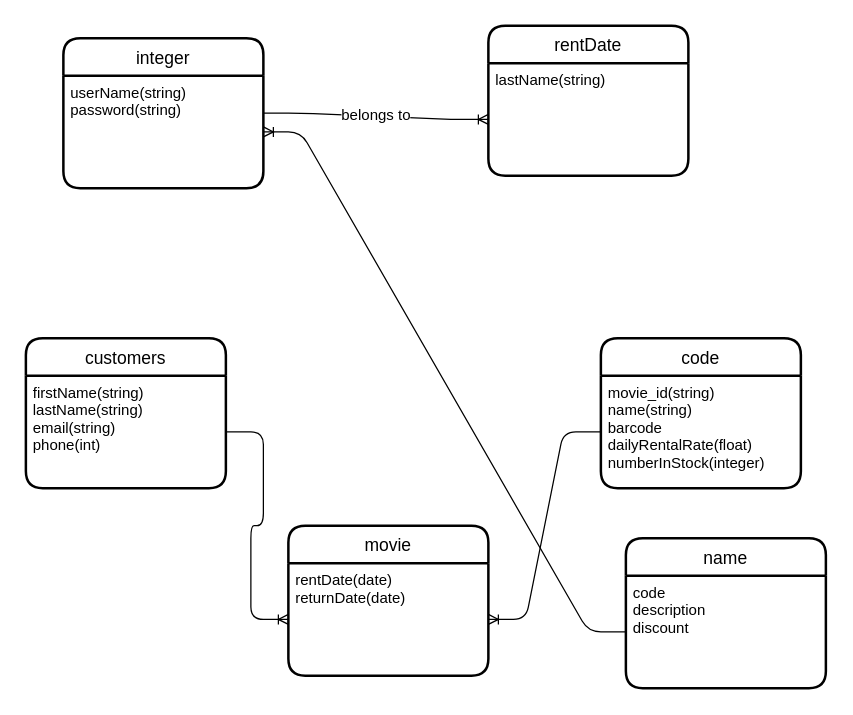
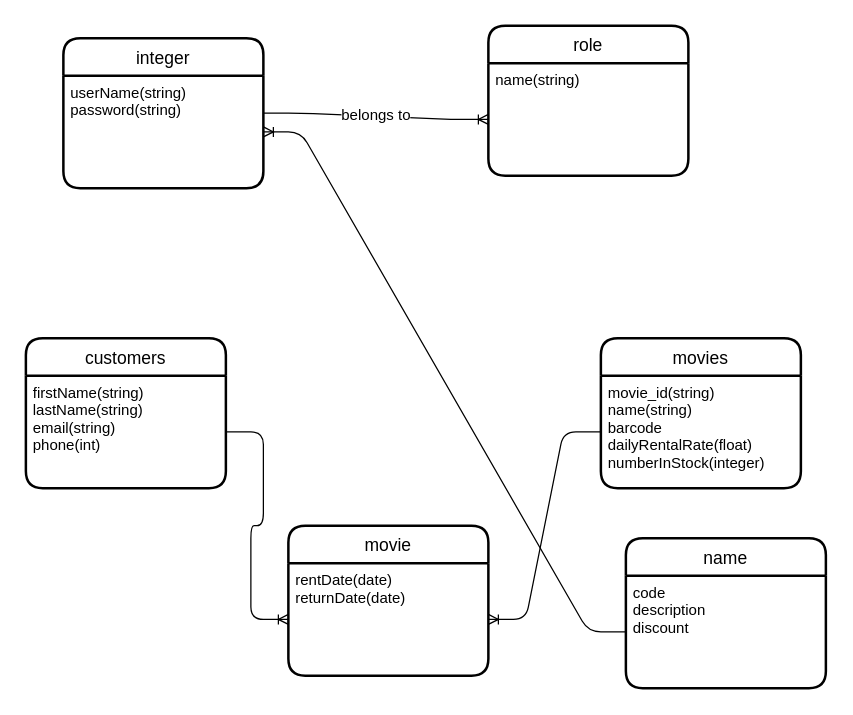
  <mxCell id="0" />
  <mxCell id="1" parent="0" />
  <mxCell id="2" value="customers" style="swimlane;childLayout=stackLayout;horizontal=1;startSize=30;horizontalStack=0;rounded=1;fontSize=14;fontStyle=0;strokeWidth=2;resizeParent=0;resizeLast=1;shadow=0;dashed=0;align=center;" parent="1" vertex="1"><mxGeometry x="20" y="270" width="160" height="120" as="geometry" /></mxCell>
  <mxCell id="3" value="firstName(string)&#10;lastName(string)&#10;email(string)&#10;phone(int)" style="align=left;strokeColor=none;fillColor=none;spacingLeft=4;fontSize=12;verticalAlign=top;resizable=0;rotatable=0;part=1;" parent="2" vertex="1"><mxGeometry y="30" width="160" height="90" as="geometry" /></mxCell>
- <mxCell id="4" value="code" style="swimlane;childLayout=stackLayout;horizontal=1;startSize=30;horizontalStack=0;rounded=1;fontSize=14;fontStyle=0;strokeWidth=2;resizeParent=0;resizeLast=1;shadow=0;dashed=0;align=center;" parent="1" vertex="1"><mxGeometry x="480" y="270" width="160" height="120" as="geometry" /></mxCell>
+ <mxCell id="4" value="movies" style="swimlane;childLayout=stackLayout;horizontal=1;startSize=30;horizontalStack=0;rounded=1;fontSize=14;fontStyle=0;strokeWidth=2;resizeParent=0;resizeLast=1;shadow=0;dashed=0;align=center;" parent="1" vertex="1"><mxGeometry x="480" y="270" width="160" height="120" as="geometry" /></mxCell>
  <mxCell id="5" value="movie_id(string)&#10;name(string)&#10;barcode&#10;dailyRentalRate(float)&#10;numberInStock(integer)" style="align=left;strokeColor=none;fillColor=none;spacingLeft=4;fontSize=12;verticalAlign=top;resizable=0;rotatable=0;part=1;" parent="4" vertex="1"><mxGeometry y="30" width="160" height="90" as="geometry" /></mxCell>
  <mxCell id="6" value="movie" style="swimlane;childLayout=stackLayout;horizontal=1;startSize=30;horizontalStack=0;rounded=1;fontSize=14;fontStyle=0;strokeWidth=2;resizeParent=0;resizeLast=1;shadow=0;dashed=0;align=center;" parent="1" vertex="1"><mxGeometry x="230" y="420" width="160" height="120" as="geometry" /></mxCell>
  <mxCell id="7" value="rentDate(date)&#10;returnDate(date)&#10;" style="align=left;strokeColor=none;fillColor=none;spacingLeft=4;fontSize=12;verticalAlign=top;resizable=0;rotatable=0;part=1;" parent="6" vertex="1"><mxGeometry y="30" width="160" height="90" as="geometry" /></mxCell>
  <mxCell id="8" value="" style="edgeStyle=entityRelationEdgeStyle;fontSize=12;html=1;endArrow=ERoneToMany;entryX=0;entryY=0.5;entryDx=0;entryDy=0;" parent="1" source="3" target="7" edge="1"><mxGeometry width="100" height="100" relative="1" as="geometry"><mxPoint x="80" y="140" as="sourcePoint" /><mxPoint x="180" y="40" as="targetPoint" /></mxGeometry></mxCell>
  <mxCell id="9" value="" style="edgeStyle=entityRelationEdgeStyle;fontSize=12;html=1;endArrow=ERoneToMany;entryX=1;entryY=0.5;entryDx=0;entryDy=0;" parent="1" source="5" target="7" edge="1"><mxGeometry width="100" height="100" relative="1" as="geometry"><mxPoint x="320" y="320" as="sourcePoint" /><mxPoint x="420" y="220" as="targetPoint" /></mxGeometry></mxCell>
  <mxCell id="10" value="integer" style="swimlane;childLayout=stackLayout;horizontal=1;startSize=30;horizontalStack=0;rounded=1;fontSize=14;fontStyle=0;strokeWidth=2;resizeParent=0;resizeLast=1;shadow=0;dashed=0;align=center;" vertex="1" parent="1"><mxGeometry x="50" y="30" width="160" height="120" as="geometry" /></mxCell>
  <mxCell id="11" value="userName(string)&#10;password(string)" style="align=left;strokeColor=none;fillColor=none;spacingLeft=4;fontSize=12;verticalAlign=top;resizable=0;rotatable=0;part=1;" vertex="1" parent="10"><mxGeometry y="30" width="160" height="90" as="geometry" /></mxCell>
- <mxCell id="12" value="rentDate" style="swimlane;childLayout=stackLayout;horizontal=1;startSize=30;horizontalStack=0;rounded=1;fontSize=14;fontStyle=0;strokeWidth=2;resizeParent=0;resizeLast=1;shadow=0;dashed=0;align=center;" vertex="1" parent="1"><mxGeometry x="390" y="20" width="160" height="120" as="geometry" /></mxCell>
- <mxCell id="13" value="lastName(string)" style="align=left;strokeColor=none;fillColor=none;spacingLeft=4;fontSize=12;verticalAlign=top;resizable=0;rotatable=0;part=1;" vertex="1" parent="12"><mxGeometry y="30" width="160" height="90" as="geometry" /></mxCell>
+ <mxCell id="12" value="role" style="swimlane;childLayout=stackLayout;horizontal=1;startSize=30;horizontalStack=0;rounded=1;fontSize=14;fontStyle=0;strokeWidth=2;resizeParent=0;resizeLast=1;shadow=0;dashed=0;align=center;" vertex="1" parent="1"><mxGeometry x="390" y="20" width="160" height="120" as="geometry" /></mxCell>
+ <mxCell id="13" value="name(string)" style="align=left;strokeColor=none;fillColor=none;spacingLeft=4;fontSize=12;verticalAlign=top;resizable=0;rotatable=0;part=1;" vertex="1" parent="12"><mxGeometry y="30" width="160" height="90" as="geometry" /></mxCell>
  <mxCell id="14" value="belongs to" style="edgeStyle=entityRelationEdgeStyle;fontSize=12;html=1;endArrow=ERoneToMany;entryX=0;entryY=0.5;entryDx=0;entryDy=0;" edge="1" parent="1" target="13"><mxGeometry width="100" height="100" relative="1" as="geometry"><mxPoint x="210" y="90" as="sourcePoint" /><mxPoint x="310" y="-10" as="targetPoint" /></mxGeometry></mxCell>
  <mxCell id="15" value="name" style="swimlane;childLayout=stackLayout;horizontal=1;startSize=30;horizontalStack=0;rounded=1;fontSize=14;fontStyle=0;strokeWidth=2;resizeParent=0;resizeLast=1;shadow=0;dashed=0;align=center;" vertex="1" parent="1"><mxGeometry x="500" y="430" width="160" height="120" as="geometry" /></mxCell>
  <mxCell id="16" value="code&#10;description&#10;discount" style="align=left;strokeColor=none;fillColor=none;spacingLeft=4;fontSize=12;verticalAlign=top;resizable=0;rotatable=0;part=1;" vertex="1" parent="15"><mxGeometry y="30" width="160" height="90" as="geometry" /></mxCell>
  <mxCell id="17" value="" style="edgeStyle=entityRelationEdgeStyle;fontSize=12;html=1;endArrow=ERoneToMany;exitX=0;exitY=0.5;exitDx=0;exitDy=0;" edge="1" parent="1" source="16" target="11"><mxGeometry width="100" height="100" relative="1" as="geometry"><mxPoint x="490" y="490" as="sourcePoint" /><mxPoint x="460" y="230" as="targetPoint" /></mxGeometry></mxCell>
